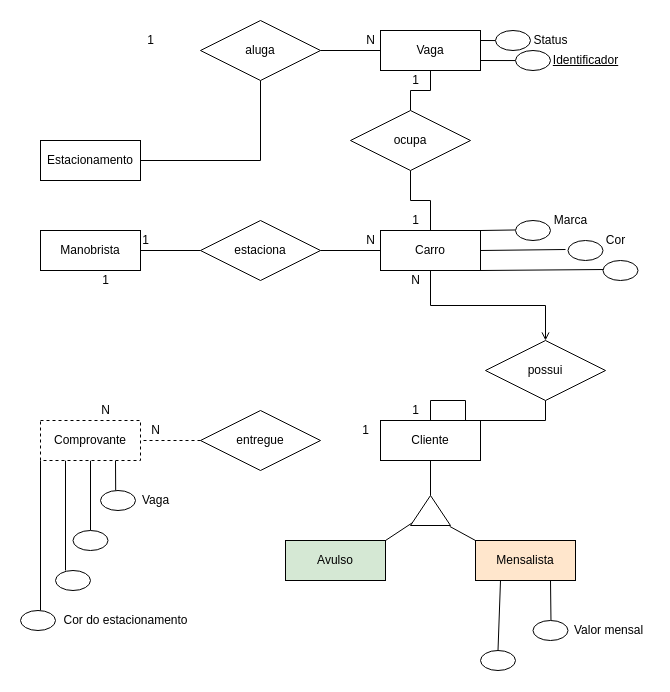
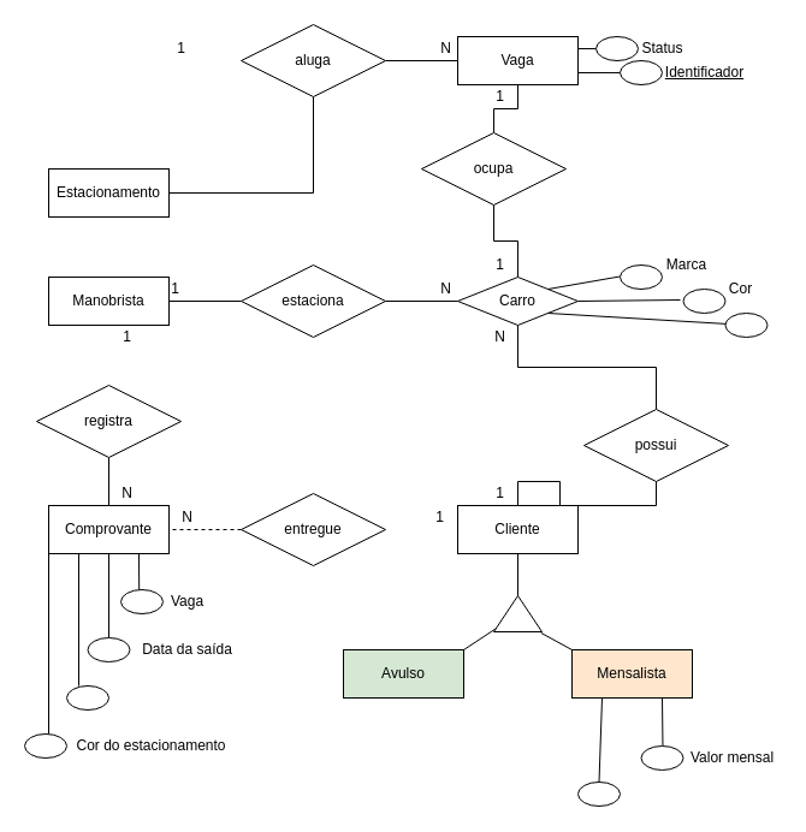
  <mxCell id="0" />
  <mxCell id="1" parent="0" />
  <mxCell id="2" style="edgeStyle=orthogonalEdgeStyle;rounded=0;orthogonalLoop=1;jettySize=auto;html=1;endArrow=none;endFill=0;" edge="1" parent="1" source="3" target="15"><mxGeometry relative="1" as="geometry" /></mxCell>
  <mxCell id="3" value="Estacionamento" style="whiteSpace=wrap;html=1;align=center;" vertex="1" parent="1"><mxGeometry x="40" y="140" width="100" height="40" as="geometry" /></mxCell>
  <mxCell id="4" style="edgeStyle=orthogonalEdgeStyle;rounded=0;orthogonalLoop=1;jettySize=auto;html=1;exitX=0.5;exitY=1;exitDx=0;exitDy=0;entryX=0.5;entryY=0;entryDx=0;entryDy=0;endArrow=none;endFill=0;" edge="1" parent="1" source="7" target="17"><mxGeometry relative="1" as="geometry" /></mxCell>
  <mxCell id="5" style="edgeStyle=none;rounded=0;orthogonalLoop=1;jettySize=auto;html=1;exitX=1;exitY=0.75;exitDx=0;exitDy=0;endArrow=none;endFill=0;" edge="1" parent="1" source="7"><mxGeometry relative="1" as="geometry"><mxPoint x="515" y="60.059" as="targetPoint" /></mxGeometry></mxCell>
  <mxCell id="6" style="edgeStyle=none;rounded=0;orthogonalLoop=1;jettySize=auto;html=1;exitX=1;exitY=0.25;exitDx=0;exitDy=0;endArrow=none;endFill=0;" edge="1" parent="1" source="7"><mxGeometry relative="1" as="geometry"><mxPoint x="495" y="40.059" as="targetPoint" /></mxGeometry></mxCell>
  <mxCell id="7" value="Vaga" style="whiteSpace=wrap;html=1;align=center;" vertex="1" parent="1"><mxGeometry x="380" y="30" width="100" height="40" as="geometry" /></mxCell>
  <mxCell id="8" style="edgeStyle=orthogonalEdgeStyle;rounded=0;orthogonalLoop=1;jettySize=auto;html=1;exitX=0;exitY=0.5;exitDx=0;exitDy=0;endArrow=none;endFill=0;" edge="1" parent="1" source="13" target="19"><mxGeometry relative="1" as="geometry" /></mxCell>
- <mxCell id="9" style="edgeStyle=orthogonalEdgeStyle;rounded=0;orthogonalLoop=1;jettySize=auto;html=1;exitX=0.5;exitY=1;exitDx=0;exitDy=0;entryX=0.5;entryY=0;entryDx=0;entryDy=0;endArrow=open;endFill=0;" edge="1" parent="1" source="13" target="24"><mxGeometry relative="1" as="geometry" /></mxCell>
+ <mxCell id="9" style="edgeStyle=orthogonalEdgeStyle;rounded=0;orthogonalLoop=1;jettySize=auto;html=1;exitX=0.5;exitY=1;exitDx=0;exitDy=0;entryX=0.5;entryY=0;entryDx=0;entryDy=0;endArrow=none;endFill=0;" edge="1" parent="1" source="13" target="24"><mxGeometry relative="1" as="geometry" /></mxCell>
  <mxCell id="10" style="edgeStyle=none;rounded=0;orthogonalLoop=1;jettySize=auto;html=1;exitX=1;exitY=0;exitDx=0;exitDy=0;endArrow=none;endFill=0;" edge="1" parent="1" source="13"><mxGeometry relative="1" as="geometry"><mxPoint x="515" y="229.471" as="targetPoint" /></mxGeometry></mxCell>
  <mxCell id="11" style="edgeStyle=none;rounded=0;orthogonalLoop=1;jettySize=auto;html=1;exitX=1;exitY=0.5;exitDx=0;exitDy=0;endArrow=none;endFill=0;" edge="1" parent="1" source="13"><mxGeometry relative="1" as="geometry"><mxPoint x="565" y="249" as="targetPoint" /></mxGeometry></mxCell>
  <mxCell id="12" style="edgeStyle=none;rounded=0;orthogonalLoop=1;jettySize=auto;html=1;exitX=1;exitY=1;exitDx=0;exitDy=0;endArrow=none;endFill=0;" edge="1" parent="1" source="13"><mxGeometry relative="1" as="geometry"><mxPoint x="605" y="269" as="targetPoint" /></mxGeometry></mxCell>
- <mxCell id="13" value="Carro" style="whiteSpace=wrap;html=1;align=center;" vertex="1" parent="1"><mxGeometry x="380" y="230" width="100" height="40" as="geometry" /></mxCell>
+ <mxCell id="13" value="Carro" style="rhombus;whiteSpace=wrap;html=1;align=center;" vertex="1" parent="1"><mxGeometry x="380" y="230" width="100" height="40" as="geometry" /></mxCell>
  <mxCell id="14" style="edgeStyle=orthogonalEdgeStyle;rounded=0;orthogonalLoop=1;jettySize=auto;html=1;exitX=1;exitY=0.5;exitDx=0;exitDy=0;entryX=0;entryY=0.5;entryDx=0;entryDy=0;endArrow=none;endFill=0;" edge="1" parent="1" source="15" target="7"><mxGeometry relative="1" as="geometry" /></mxCell>
  <mxCell id="15" value="aluga" style="shape=rhombus;perimeter=rhombusPerimeter;whiteSpace=wrap;html=1;align=center;" vertex="1" parent="1"><mxGeometry x="200" y="20" width="120" height="60" as="geometry" /></mxCell>
  <mxCell id="16" style="edgeStyle=orthogonalEdgeStyle;rounded=0;orthogonalLoop=1;jettySize=auto;html=1;exitX=0.5;exitY=1;exitDx=0;exitDy=0;entryX=0.5;entryY=0;entryDx=0;entryDy=0;endArrow=none;endFill=0;" edge="1" parent="1" source="17" target="13"><mxGeometry relative="1" as="geometry" /></mxCell>
  <mxCell id="17" value="ocupa" style="shape=rhombus;perimeter=rhombusPerimeter;whiteSpace=wrap;html=1;align=center;" vertex="1" parent="1"><mxGeometry x="350" y="110" width="120" height="60" as="geometry" /></mxCell>
  <mxCell id="18" style="edgeStyle=orthogonalEdgeStyle;rounded=0;orthogonalLoop=1;jettySize=auto;html=1;exitX=0;exitY=0.5;exitDx=0;exitDy=0;entryX=1;entryY=0.5;entryDx=0;entryDy=0;endArrow=none;endFill=0;" edge="1" parent="1" source="19" target="20"><mxGeometry relative="1" as="geometry" /></mxCell>
  <mxCell id="19" value="estaciona" style="shape=rhombus;perimeter=rhombusPerimeter;whiteSpace=wrap;html=1;align=center;" vertex="1" parent="1"><mxGeometry x="200" y="220" width="120" height="60" as="geometry" /></mxCell>
  <mxCell id="20" value="Manobrista" style="whiteSpace=wrap;html=1;align=center;" vertex="1" parent="1"><mxGeometry x="40" y="230" width="100" height="40" as="geometry" /></mxCell>
+ <mxCell id="21" style="edgeStyle=orthogonalEdgeStyle;rounded=0;orthogonalLoop=1;jettySize=auto;html=1;exitX=0.5;exitY=1;exitDx=0;exitDy=0;entryX=0.5;entryY=0;entryDx=0;entryDy=0;endArrow=none;endFill=0;" edge="1" parent="1" source="22" target="31"><mxGeometry relative="1" as="geometry" /></mxCell>
+ <mxCell id="22" value="registra" style="shape=rhombus;perimeter=rhombusPerimeter;whiteSpace=wrap;html=1;align=center;" vertex="1" parent="1"><mxGeometry x="30" y="320" width="120" height="60" as="geometry" /></mxCell>
  <mxCell id="23" style="edgeStyle=orthogonalEdgeStyle;rounded=0;orthogonalLoop=1;jettySize=auto;html=1;exitX=0.5;exitY=1;exitDx=0;exitDy=0;entryX=0.5;entryY=0;entryDx=0;entryDy=0;endArrow=none;endFill=0;" edge="1" parent="1" source="24" target="26"><mxGeometry relative="1" as="geometry" /></mxCell>
  <mxCell id="24" value="possui" style="shape=rhombus;perimeter=rhombusPerimeter;whiteSpace=wrap;html=1;align=center;" vertex="1" parent="1"><mxGeometry x="485" y="340" width="120" height="60" as="geometry" /></mxCell>
  <mxCell id="25" style="edgeStyle=orthogonalEdgeStyle;rounded=0;orthogonalLoop=1;jettySize=auto;html=1;exitX=0.5;exitY=1;exitDx=0;exitDy=0;entryX=1;entryY=0.5;entryDx=0;entryDy=0;endArrow=none;endFill=0;" edge="1" parent="1" source="26" target="45"><mxGeometry relative="1" as="geometry" /></mxCell>
  <mxCell id="26" value="Cliente" style="whiteSpace=wrap;html=1;align=center;" vertex="1" parent="1"><mxGeometry x="380" y="420" width="100" height="40" as="geometry" /></mxCell>
  <mxCell id="27" style="edgeStyle=none;rounded=0;orthogonalLoop=1;jettySize=auto;html=1;exitX=0.25;exitY=1;exitDx=0;exitDy=0;endArrow=none;endFill=0;" edge="1" parent="1" source="31"><mxGeometry relative="1" as="geometry"><mxPoint x="65" y="570" as="targetPoint" /></mxGeometry></mxCell>
  <mxCell id="28" style="edgeStyle=none;rounded=0;orthogonalLoop=1;jettySize=auto;html=1;exitX=0.5;exitY=1;exitDx=0;exitDy=0;endArrow=none;endFill=0;" edge="1" parent="1" source="31"><mxGeometry relative="1" as="geometry"><mxPoint x="90" y="530" as="targetPoint" /></mxGeometry></mxCell>
  <mxCell id="29" style="edgeStyle=none;rounded=0;orthogonalLoop=1;jettySize=auto;html=1;exitX=0.75;exitY=1;exitDx=0;exitDy=0;endArrow=none;endFill=0;" edge="1" parent="1" source="31"><mxGeometry relative="1" as="geometry"><mxPoint x="115.176" y="490" as="targetPoint" /></mxGeometry></mxCell>
  <mxCell id="30" style="edgeStyle=none;rounded=0;orthogonalLoop=1;jettySize=auto;html=1;exitX=0;exitY=1;exitDx=0;exitDy=0;endArrow=none;endFill=0;" edge="1" parent="1" source="31"><mxGeometry relative="1" as="geometry"><mxPoint x="40" y="610" as="targetPoint" /></mxGeometry></mxCell>
- <mxCell id="31" value="Comprovante" style="whiteSpace=wrap;html=1;align=center;dashed=1;" vertex="1" parent="1"><mxGeometry x="40" y="420" width="100" height="40" as="geometry" /></mxCell>
+ <mxCell id="31" value="Comprovante" style="whiteSpace=wrap;html=1;align=center;" vertex="1" parent="1"><mxGeometry x="40" y="420" width="100" height="40" as="geometry" /></mxCell>
  <mxCell id="32" style="edgeStyle=orthogonalEdgeStyle;rounded=0;orthogonalLoop=1;jettySize=auto;html=1;entryX=1;entryY=0.5;entryDx=0;entryDy=0;endArrow=none;endFill=0;dashed=1;" edge="1" parent="1" source="33" target="31"><mxGeometry relative="1" as="geometry" /></mxCell>
  <mxCell id="33" value="entregue" style="shape=rhombus;perimeter=rhombusPerimeter;whiteSpace=wrap;html=1;align=center;" vertex="1" parent="1"><mxGeometry x="200" y="410" width="120" height="60" as="geometry" /></mxCell>
  <mxCell id="34" style="edgeStyle=none;rounded=0;orthogonalLoop=1;jettySize=auto;html=1;exitX=1;exitY=0;exitDx=0;exitDy=0;entryX=0.086;entryY=0.041;entryDx=0;entryDy=0;entryPerimeter=0;endArrow=none;endFill=0;" edge="1" parent="1" source="35" target="45"><mxGeometry relative="1" as="geometry" /></mxCell>
  <mxCell id="35" value="Avulso" style="whiteSpace=wrap;html=1;align=center;fillColor=#d5e8d4;" vertex="1" parent="1"><mxGeometry x="285" y="540" width="100" height="40" as="geometry" /></mxCell>
  <mxCell id="36" style="rounded=0;orthogonalLoop=1;jettySize=auto;html=1;exitX=0;exitY=0;exitDx=0;exitDy=0;entryX=-0.031;entryY=0.982;entryDx=0;entryDy=0;entryPerimeter=0;endArrow=none;endFill=0;" edge="1" parent="1" source="38" target="45"><mxGeometry relative="1" as="geometry" /></mxCell>
  <mxCell id="37" style="edgeStyle=none;rounded=0;orthogonalLoop=1;jettySize=auto;html=1;exitX=0.75;exitY=1;exitDx=0;exitDy=0;endArrow=none;endFill=0;" edge="1" parent="1" source="38"><mxGeometry relative="1" as="geometry"><mxPoint x="550.471" y="620" as="targetPoint" /></mxGeometry></mxCell>
  <mxCell id="38" value="Mensalista" style="whiteSpace=wrap;html=1;align=center;fillColor=#ffe6cc;" vertex="1" parent="1"><mxGeometry x="475" y="540" width="100" height="40" as="geometry" /></mxCell>
  <mxCell id="39" value="1" style="text;html=1;align=center;verticalAlign=middle;resizable=0;points=[];autosize=1;strokeColor=none;fillColor=none;" vertex="1" parent="1"><mxGeometry x="140" y="30" width="20" height="20" as="geometry" /></mxCell>
  <mxCell id="40" value="N" style="text;html=1;align=center;verticalAlign=middle;resizable=0;points=[];autosize=1;strokeColor=none;fillColor=none;" vertex="1" parent="1"><mxGeometry x="360" y="30" width="20" height="20" as="geometry" /></mxCell>
  <mxCell id="41" value="1" style="text;html=1;align=center;verticalAlign=middle;resizable=0;points=[];autosize=1;strokeColor=none;fillColor=none;" vertex="1" parent="1"><mxGeometry x="405" y="70" width="20" height="20" as="geometry" /></mxCell>
  <mxCell id="42" value="1" style="text;html=1;align=center;verticalAlign=middle;resizable=0;points=[];autosize=1;strokeColor=none;fillColor=none;" vertex="1" parent="1"><mxGeometry x="405" y="210" width="20" height="20" as="geometry" /></mxCell>
  <mxCell id="43" value="1" style="text;html=1;align=center;verticalAlign=middle;resizable=0;points=[];autosize=1;strokeColor=none;fillColor=none;" vertex="1" parent="1"><mxGeometry x="135" y="230" width="20" height="20" as="geometry" /></mxCell>
  <mxCell id="44" value="N" style="text;html=1;align=center;verticalAlign=middle;resizable=0;points=[];autosize=1;strokeColor=none;fillColor=none;" vertex="1" parent="1"><mxGeometry x="360" y="230" width="20" height="20" as="geometry" /></mxCell>
  <mxCell id="45" value="" style="triangle;whiteSpace=wrap;html=1;rotation=-90;" vertex="1" parent="1"><mxGeometry x="415" y="490" width="30" height="40" as="geometry" /></mxCell>
  <mxCell id="46" value="1" style="text;html=1;align=center;verticalAlign=middle;resizable=0;points=[];autosize=1;strokeColor=none;fillColor=none;" vertex="1" parent="1"><mxGeometry x="95" y="270" width="20" height="20" as="geometry" /></mxCell>
  <mxCell id="47" value="N" style="text;html=1;align=center;verticalAlign=middle;resizable=0;points=[];autosize=1;strokeColor=none;fillColor=none;" vertex="1" parent="1"><mxGeometry x="95" y="400" width="20" height="20" as="geometry" /></mxCell>
  <mxCell id="48" value="1" style="text;html=1;align=center;verticalAlign=middle;resizable=0;points=[];autosize=1;strokeColor=none;fillColor=none;" vertex="1" parent="1"><mxGeometry x="405" y="400" width="20" height="20" as="geometry" /></mxCell>
  <mxCell id="49" value="N" style="text;html=1;align=center;verticalAlign=middle;resizable=0;points=[];autosize=1;strokeColor=none;fillColor=none;" vertex="1" parent="1"><mxGeometry x="405" y="270" width="20" height="20" as="geometry" /></mxCell>
  <mxCell id="50" value="N" style="text;html=1;align=center;verticalAlign=middle;resizable=0;points=[];autosize=1;strokeColor=none;fillColor=none;" vertex="1" parent="1"><mxGeometry x="145" y="420" width="20" height="20" as="geometry" /></mxCell>
  <mxCell id="51" value="1" style="text;html=1;align=center;verticalAlign=middle;resizable=0;points=[];autosize=1;strokeColor=none;fillColor=none;" vertex="1" parent="1"><mxGeometry x="355" y="420" width="20" height="20" as="geometry" /></mxCell>
  <mxCell id="52" value="" style="ellipse;whiteSpace=wrap;html=1;align=right;direction=west;" vertex="1" parent="1"><mxGeometry x="495" y="30" width="35" height="20" as="geometry" /></mxCell>
  <mxCell id="53" value="" style="ellipse;whiteSpace=wrap;html=1;align=right;direction=west;" vertex="1" parent="1"><mxGeometry x="515" y="50" width="35" height="20" as="geometry" /></mxCell>
  <mxCell id="54" value="Status" style="text;html=1;align=center;verticalAlign=middle;resizable=0;points=[];autosize=1;strokeColor=none;fillColor=none;" vertex="1" parent="1"><mxGeometry x="525" y="30" width="50" height="20" as="geometry" /></mxCell>
  <mxCell id="55" value="&lt;u&gt;Identificador&lt;/u&gt;" style="text;html=1;align=center;verticalAlign=middle;resizable=0;points=[];autosize=1;strokeColor=none;fillColor=none;" vertex="1" parent="1"><mxGeometry x="545" y="50" width="80" height="20" as="geometry" /></mxCell>
  <mxCell id="56" value="" style="ellipse;whiteSpace=wrap;html=1;align=right;direction=west;" vertex="1" parent="1"><mxGeometry x="567.5" y="240" width="35" height="20" as="geometry" /></mxCell>
  <mxCell id="57" value="" style="ellipse;whiteSpace=wrap;html=1;align=right;direction=west;" vertex="1" parent="1"><mxGeometry x="515" y="220" width="35" height="20" as="geometry" /></mxCell>
  <mxCell id="58" value="" style="ellipse;whiteSpace=wrap;html=1;align=right;direction=west;" vertex="1" parent="1"><mxGeometry x="602.5" y="260" width="35" height="20" as="geometry" /></mxCell>
  <mxCell id="59" value="Marca" style="text;html=1;align=center;verticalAlign=middle;resizable=0;points=[];autosize=1;strokeColor=none;fillColor=none;" vertex="1" parent="1"><mxGeometry x="545" y="210" width="50" height="20" as="geometry" /></mxCell>
  <mxCell id="60" value="Cor" style="text;html=1;align=center;verticalAlign=middle;resizable=0;points=[];autosize=1;strokeColor=none;fillColor=none;" vertex="1" parent="1"><mxGeometry x="600" y="230" width="30" height="20" as="geometry" /></mxCell>
  <mxCell id="61" style="edgeStyle=none;rounded=0;orthogonalLoop=1;jettySize=auto;html=1;exitX=0.5;exitY=1;exitDx=0;exitDy=0;entryX=0.25;entryY=1;entryDx=0;entryDy=0;endArrow=none;endFill=0;" edge="1" parent="1" source="62" target="38"><mxGeometry relative="1" as="geometry" /></mxCell>
  <mxCell id="62" value="" style="ellipse;whiteSpace=wrap;html=1;align=right;direction=west;" vertex="1" parent="1"><mxGeometry x="480" y="650" width="35" height="20" as="geometry" /></mxCell>
  <mxCell id="63" value="" style="ellipse;whiteSpace=wrap;html=1;align=right;direction=west;" vertex="1" parent="1"><mxGeometry x="532.5" y="620" width="35" height="20" as="geometry" /></mxCell>
  <mxCell id="64" value="" style="ellipse;whiteSpace=wrap;html=1;align=right;direction=west;" vertex="1" parent="1"><mxGeometry x="20" y="610" width="35" height="20" as="geometry" /></mxCell>
  <mxCell id="65" value="" style="ellipse;whiteSpace=wrap;html=1;align=right;direction=west;" vertex="1" parent="1"><mxGeometry x="55" y="570" width="35" height="20" as="geometry" /></mxCell>
  <mxCell id="66" value="" style="ellipse;whiteSpace=wrap;html=1;align=right;direction=west;" vertex="1" parent="1"><mxGeometry x="72.5" y="530" width="35" height="20" as="geometry" /></mxCell>
  <mxCell id="67" value="" style="ellipse;whiteSpace=wrap;html=1;align=right;direction=west;" vertex="1" parent="1"><mxGeometry x="100" y="490" width="35" height="20" as="geometry" /></mxCell>
  <mxCell id="68" value="Valor mensal" style="text;html=1;align=center;verticalAlign=middle;resizable=0;points=[];autosize=1;strokeColor=none;fillColor=none;" vertex="1" parent="1"><mxGeometry x="567.5" y="620" width="80" height="20" as="geometry" /></mxCell>
  <mxCell id="69" value="Cor do estacionamento" style="text;html=1;align=center;verticalAlign=middle;resizable=0;points=[];autosize=1;strokeColor=none;fillColor=none;" vertex="1" parent="1"><mxGeometry x="50" y="610" width="150" height="20" as="geometry" /></mxCell>
+ <mxCell id="70" value="Data da saída" style="text;html=1;align=center;verticalAlign=middle;resizable=0;points=[];autosize=1;strokeColor=none;fillColor=none;" vertex="1" parent="1"><mxGeometry x="110" y="530" width="90" height="20" as="geometry" /></mxCell>
  <mxCell id="71" value="Vaga" style="text;html=1;align=center;verticalAlign=middle;resizable=0;points=[];autosize=1;strokeColor=none;fillColor=none;" vertex="1" parent="1"><mxGeometry x="135" y="490" width="40" height="20" as="geometry" /></mxCell>
